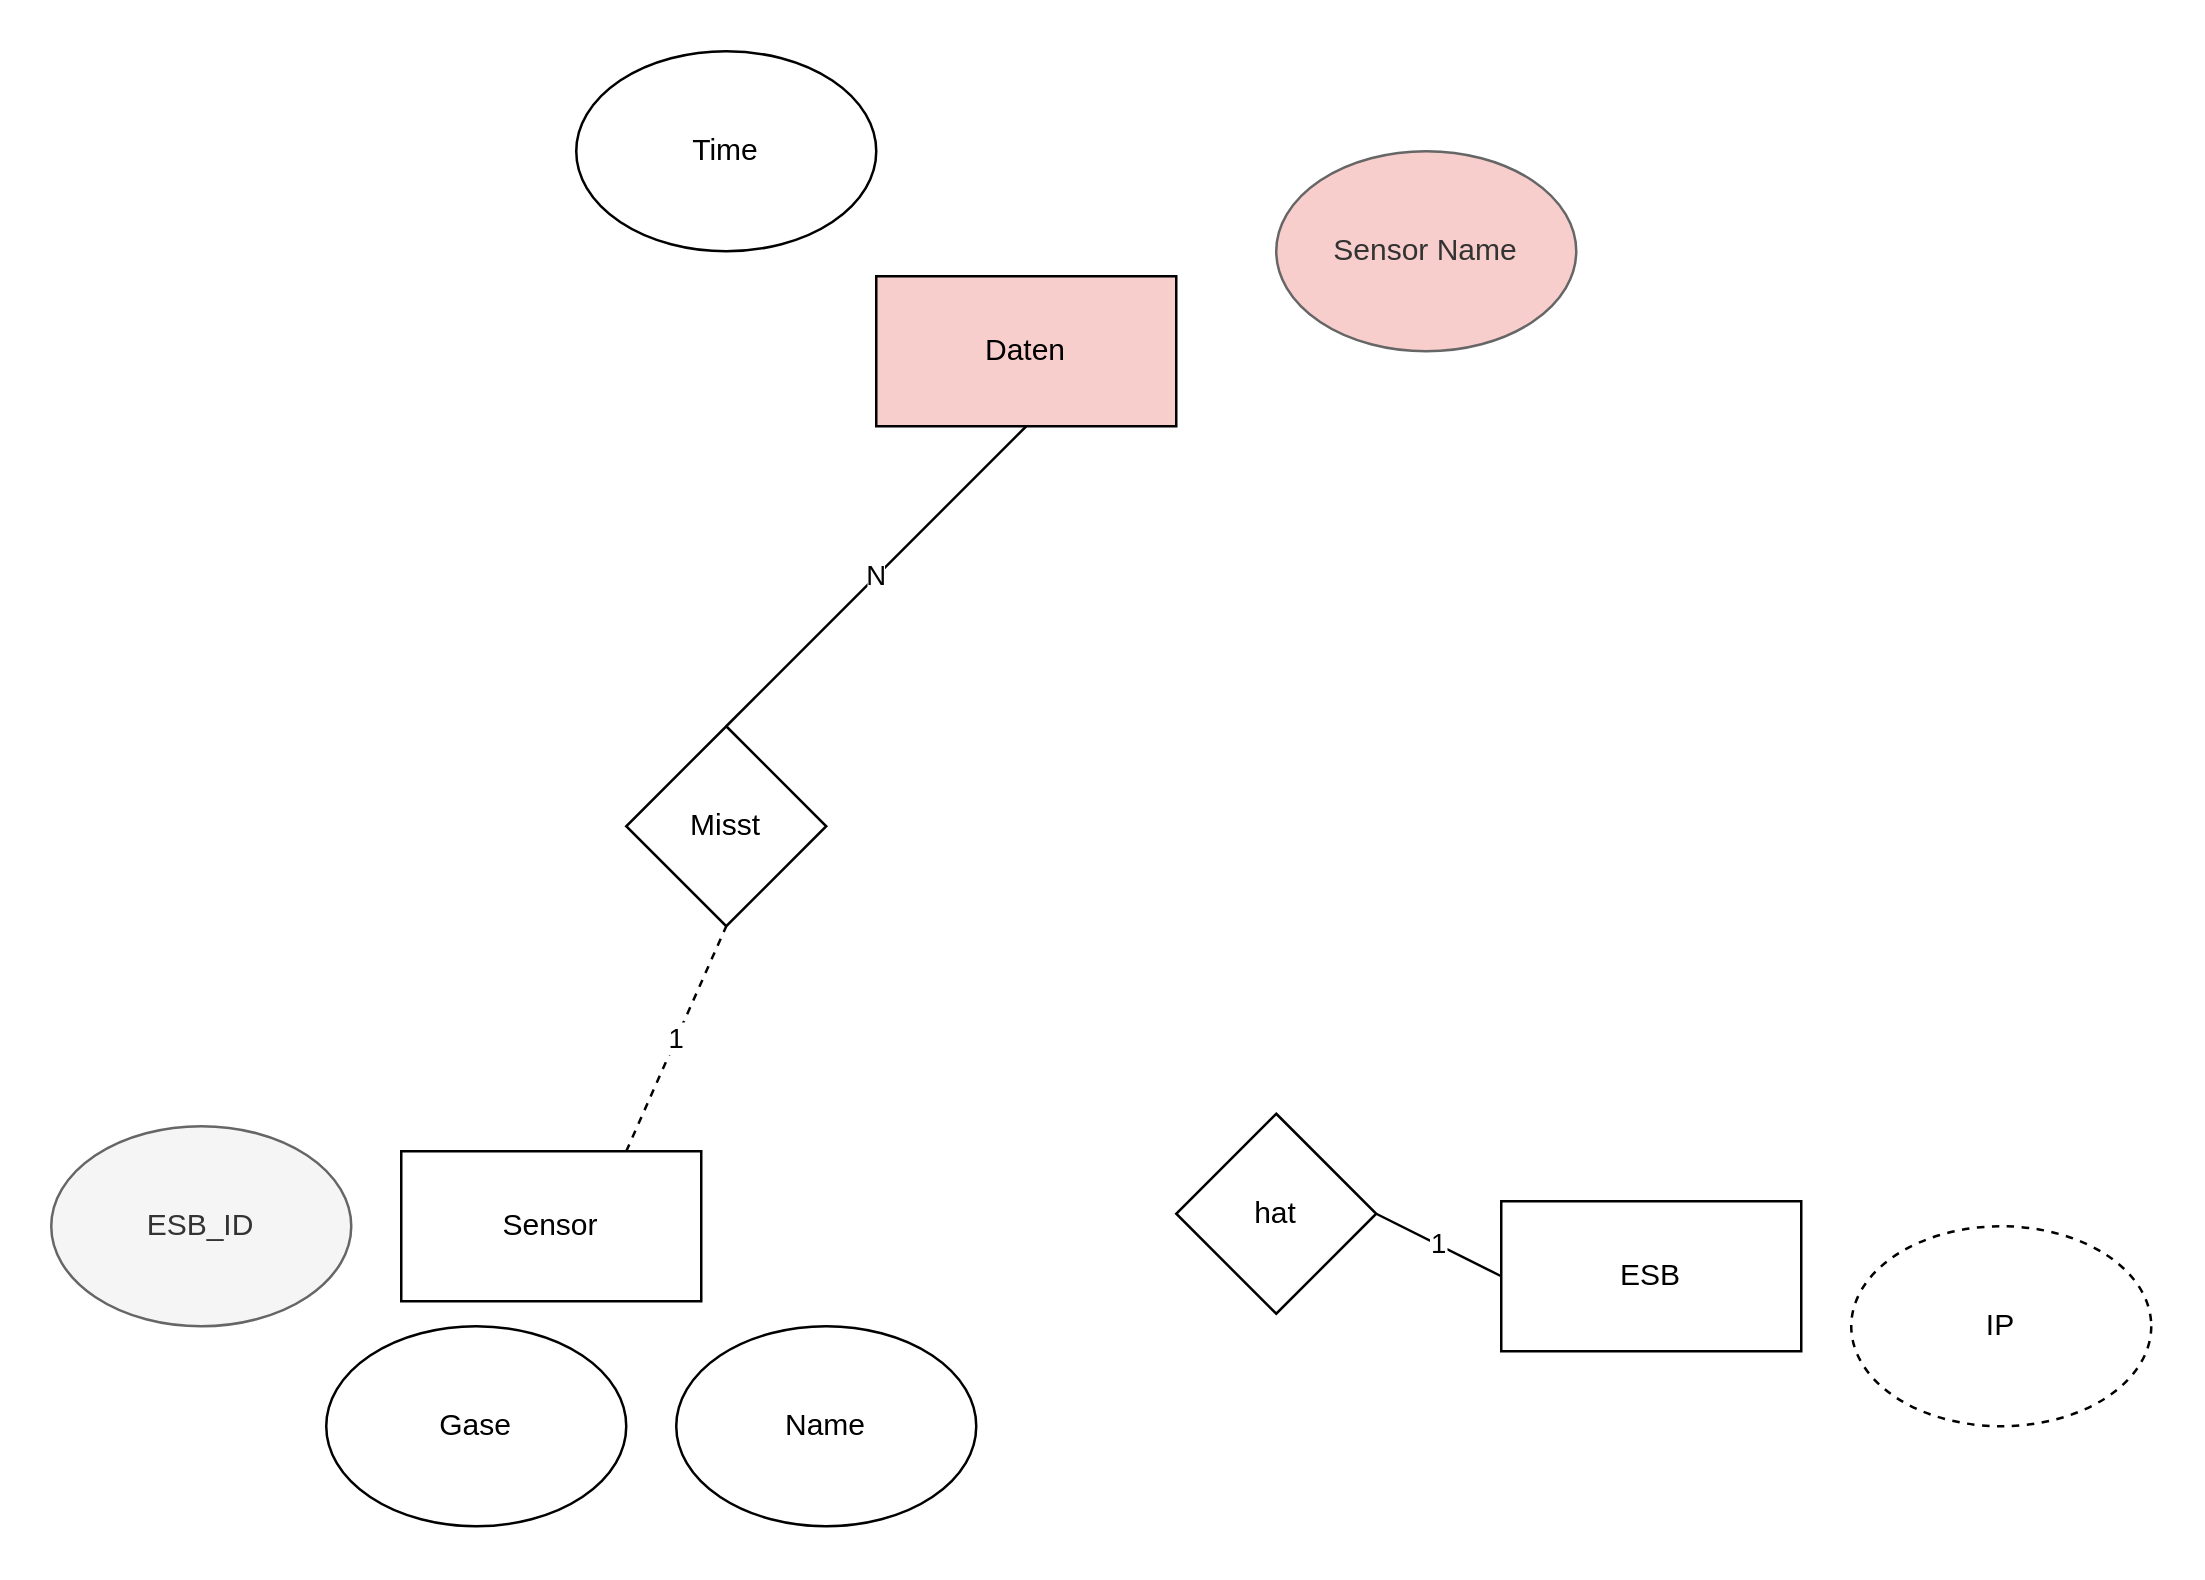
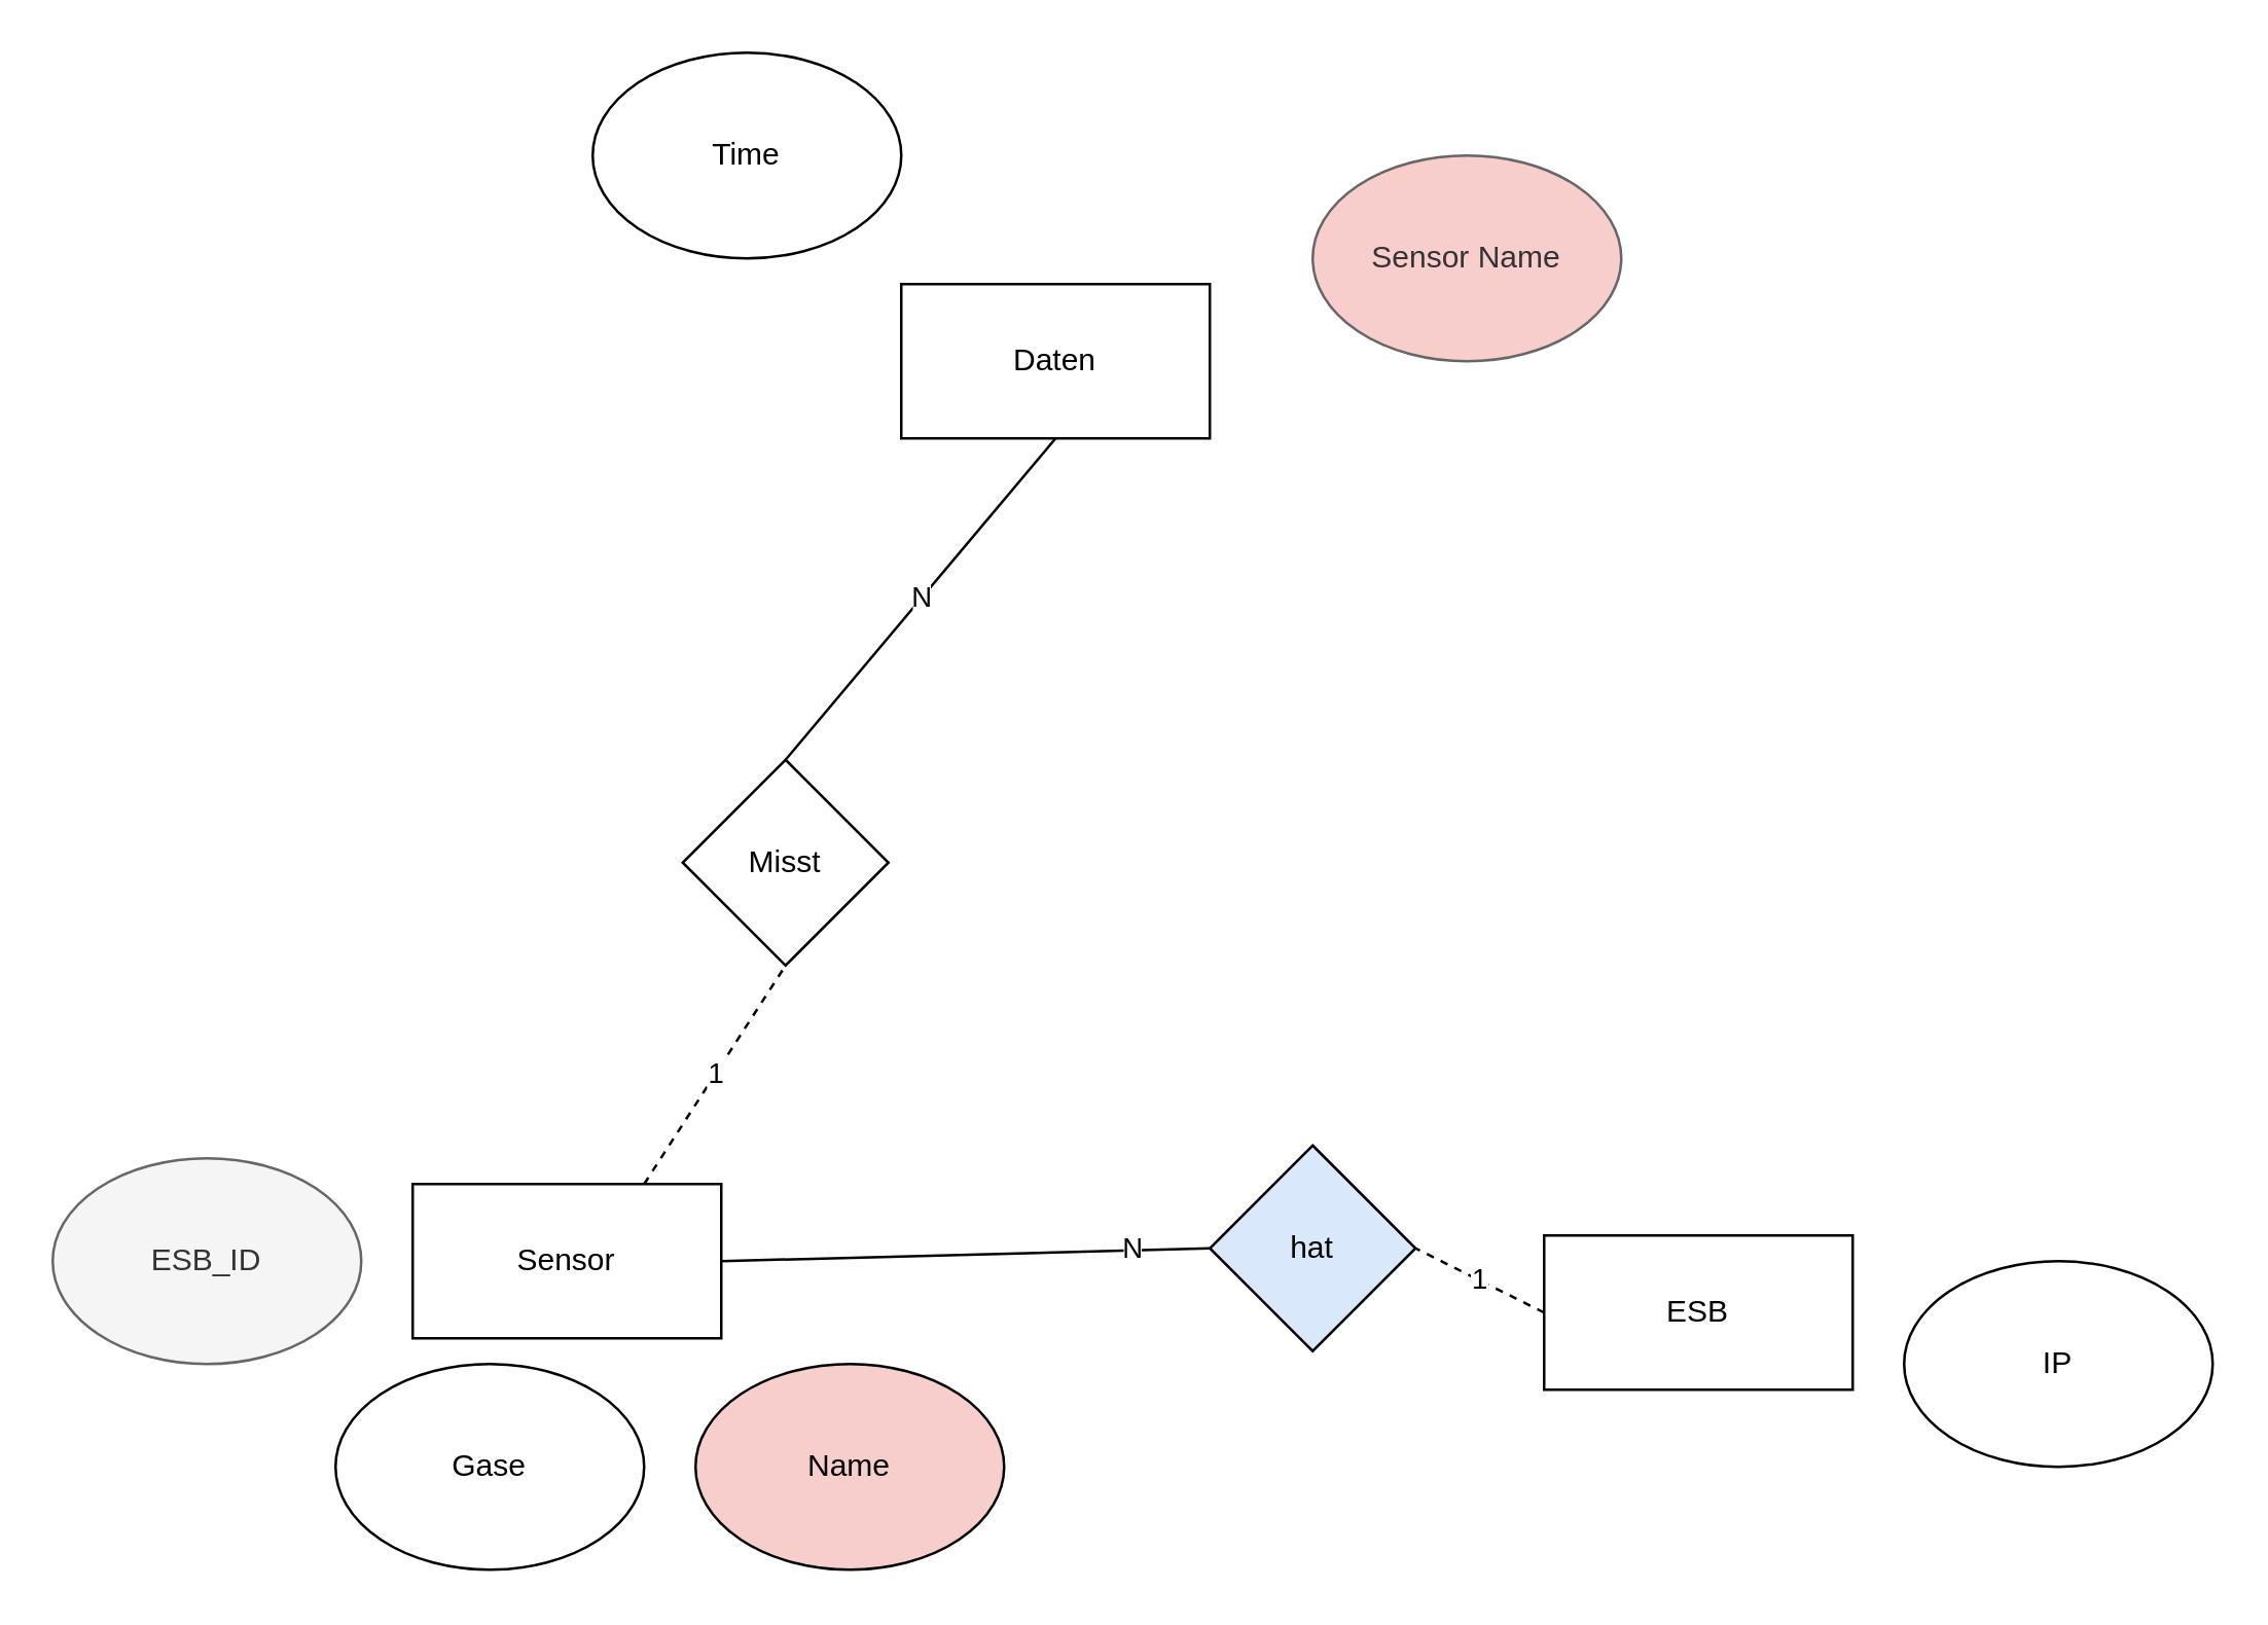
  <mxCell id="0" />
  <mxCell id="1" parent="0" />
- <mxCell id="2" value="Daten" style="rounded=0;whiteSpace=wrap;html=1;fillColor=#f8cecc;" vertex="1" parent="1"><mxGeometry x="350" y="110" width="120" height="60" as="geometry" /></mxCell>
+ <mxCell id="2" value="Daten" style="rounded=0;whiteSpace=wrap;html=1;" vertex="1" parent="1"><mxGeometry x="350" y="110" width="120" height="60" as="geometry" /></mxCell>
  <mxCell id="3" value="Time" style="ellipse;whiteSpace=wrap;html=1;" vertex="1" parent="1"><mxGeometry x="230" y="20" width="120" height="80" as="geometry" /></mxCell>
  <mxCell id="4" value="Sensor Name" style="ellipse;whiteSpace=wrap;html=1;fillColor=#f8cecc;fontColor=#333333;strokeColor=#666666;" vertex="1" parent="1"><mxGeometry x="510" y="60" width="120" height="80" as="geometry" /></mxCell>
  <mxCell id="5" value="1" style="rounded=0;orthogonalLoop=1;jettySize=auto;html=1;exitX=0.75;exitY=0;exitDx=0;exitDy=0;entryX=0.5;entryY=1;entryDx=0;entryDy=0;endArrow=none;endFill=0;dashed=1;" edge="1" parent="1" source="6" target="10"><mxGeometry relative="1" as="geometry" /></mxCell>
  <mxCell id="6" value="Sensor" style="rounded=0;whiteSpace=wrap;html=1;" vertex="1" parent="1"><mxGeometry x="160" y="460" width="120" height="60" as="geometry" /></mxCell>
- <mxCell id="7" value="Name" style="ellipse;whiteSpace=wrap;html=1;" vertex="1" parent="1"><mxGeometry x="270" y="530" width="120" height="80" as="geometry" /></mxCell>
+ <mxCell id="7" value="Name" style="ellipse;whiteSpace=wrap;html=1;fillColor=#f8cecc;" vertex="1" parent="1"><mxGeometry x="270" y="530" width="120" height="80" as="geometry" /></mxCell>
  <mxCell id="8" value="Gase" style="ellipse;whiteSpace=wrap;html=1;" vertex="1" parent="1"><mxGeometry x="130" y="530" width="120" height="80" as="geometry" /></mxCell>
  <mxCell id="9" value="N" style="edgeStyle=none;rounded=0;orthogonalLoop=1;jettySize=auto;html=1;exitX=0.5;exitY=0;exitDx=0;exitDy=0;entryX=0.5;entryY=1;entryDx=0;entryDy=0;endArrow=none;endFill=0;" edge="1" parent="1" source="10" target="2"><mxGeometry relative="1" as="geometry" /></mxCell>
- <mxCell id="10" value="Misst" style="rhombus;whiteSpace=wrap;html=1;" vertex="1" parent="1"><mxGeometry x="250" y="290" width="80" height="80" as="geometry" /></mxCell>
- <mxCell id="11" value="1" style="edgeStyle=none;rounded=0;orthogonalLoop=1;jettySize=auto;html=1;exitX=0;exitY=0.5;exitDx=0;exitDy=0;entryX=1;entryY=0.5;entryDx=0;entryDy=0;endArrow=none;endFill=0;" edge="1" parent="1" source="12" target="15"><mxGeometry relative="1" as="geometry" /></mxCell>
+ <mxCell id="10" value="Misst" style="rhombus;whiteSpace=wrap;html=1;" vertex="1" parent="1"><mxGeometry x="265" y="295" width="80" height="80" as="geometry" /></mxCell>
+ <mxCell id="11" value="1" style="edgeStyle=none;rounded=0;orthogonalLoop=1;jettySize=auto;html=1;exitX=0;exitY=0.5;exitDx=0;exitDy=0;entryX=1;entryY=0.5;entryDx=0;entryDy=0;endArrow=none;endFill=0;dashed=1;" edge="1" parent="1" source="12" target="15"><mxGeometry relative="1" as="geometry" /></mxCell>
  <mxCell id="12" value="ESB" style="rounded=0;whiteSpace=wrap;html=1;" vertex="1" parent="1"><mxGeometry x="600" y="480" width="120" height="60" as="geometry" /></mxCell>
- <mxCell id="15" value="hat" style="rhombus;whiteSpace=wrap;html=1;" vertex="1" parent="1"><mxGeometry x="470" y="445" width="80" height="80" as="geometry" /></mxCell>
- <mxCell id="16" value="IP" style="ellipse;whiteSpace=wrap;html=1;dashed=1;" vertex="1" parent="1"><mxGeometry x="740" y="490" width="120" height="80" as="geometry" /></mxCell>
+ <mxCell id="13" style="edgeStyle=none;rounded=0;orthogonalLoop=1;jettySize=auto;html=1;exitX=0;exitY=0.5;exitDx=0;exitDy=0;entryX=1;entryY=0.5;entryDx=0;entryDy=0;endArrow=none;endFill=0;" edge="1" parent="1" source="15" target="6"><mxGeometry relative="1" as="geometry" /></mxCell>
+ <mxCell id="14" value="N" style="edgeLabel;html=1;align=center;verticalAlign=middle;resizable=0;points=[];" vertex="1" connectable="0" parent="13"><mxGeometry x="-0.684" y="-1" relative="1" as="geometry"><mxPoint as="offset" /></mxGeometry></mxCell>
+ <mxCell id="15" value="hat" style="rhombus;whiteSpace=wrap;html=1;fillColor=#dae8fc;" vertex="1" parent="1"><mxGeometry x="470" y="445" width="80" height="80" as="geometry" /></mxCell>
+ <mxCell id="16" value="IP" style="ellipse;whiteSpace=wrap;html=1;" vertex="1" parent="1"><mxGeometry x="740" y="490" width="120" height="80" as="geometry" /></mxCell>
  <mxCell id="17" value="ESB_ID" style="ellipse;whiteSpace=wrap;html=1;fillColor=#f5f5f5;fontColor=#333333;strokeColor=#666666;" vertex="1" parent="1"><mxGeometry x="20" y="450" width="120" height="80" as="geometry" /></mxCell>
